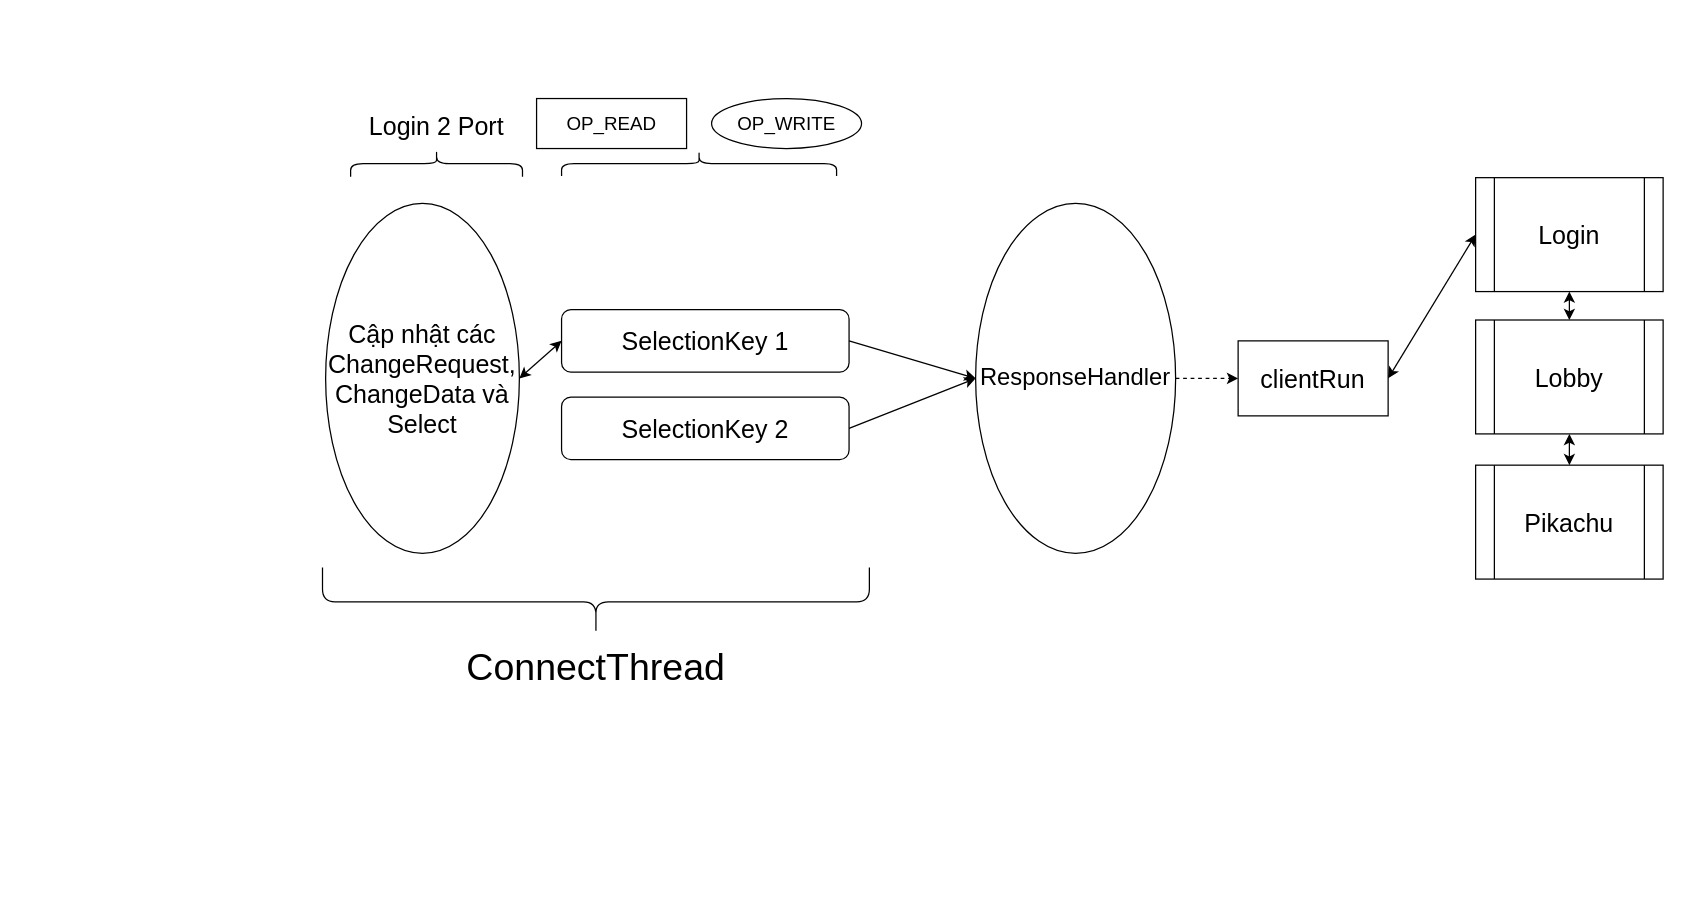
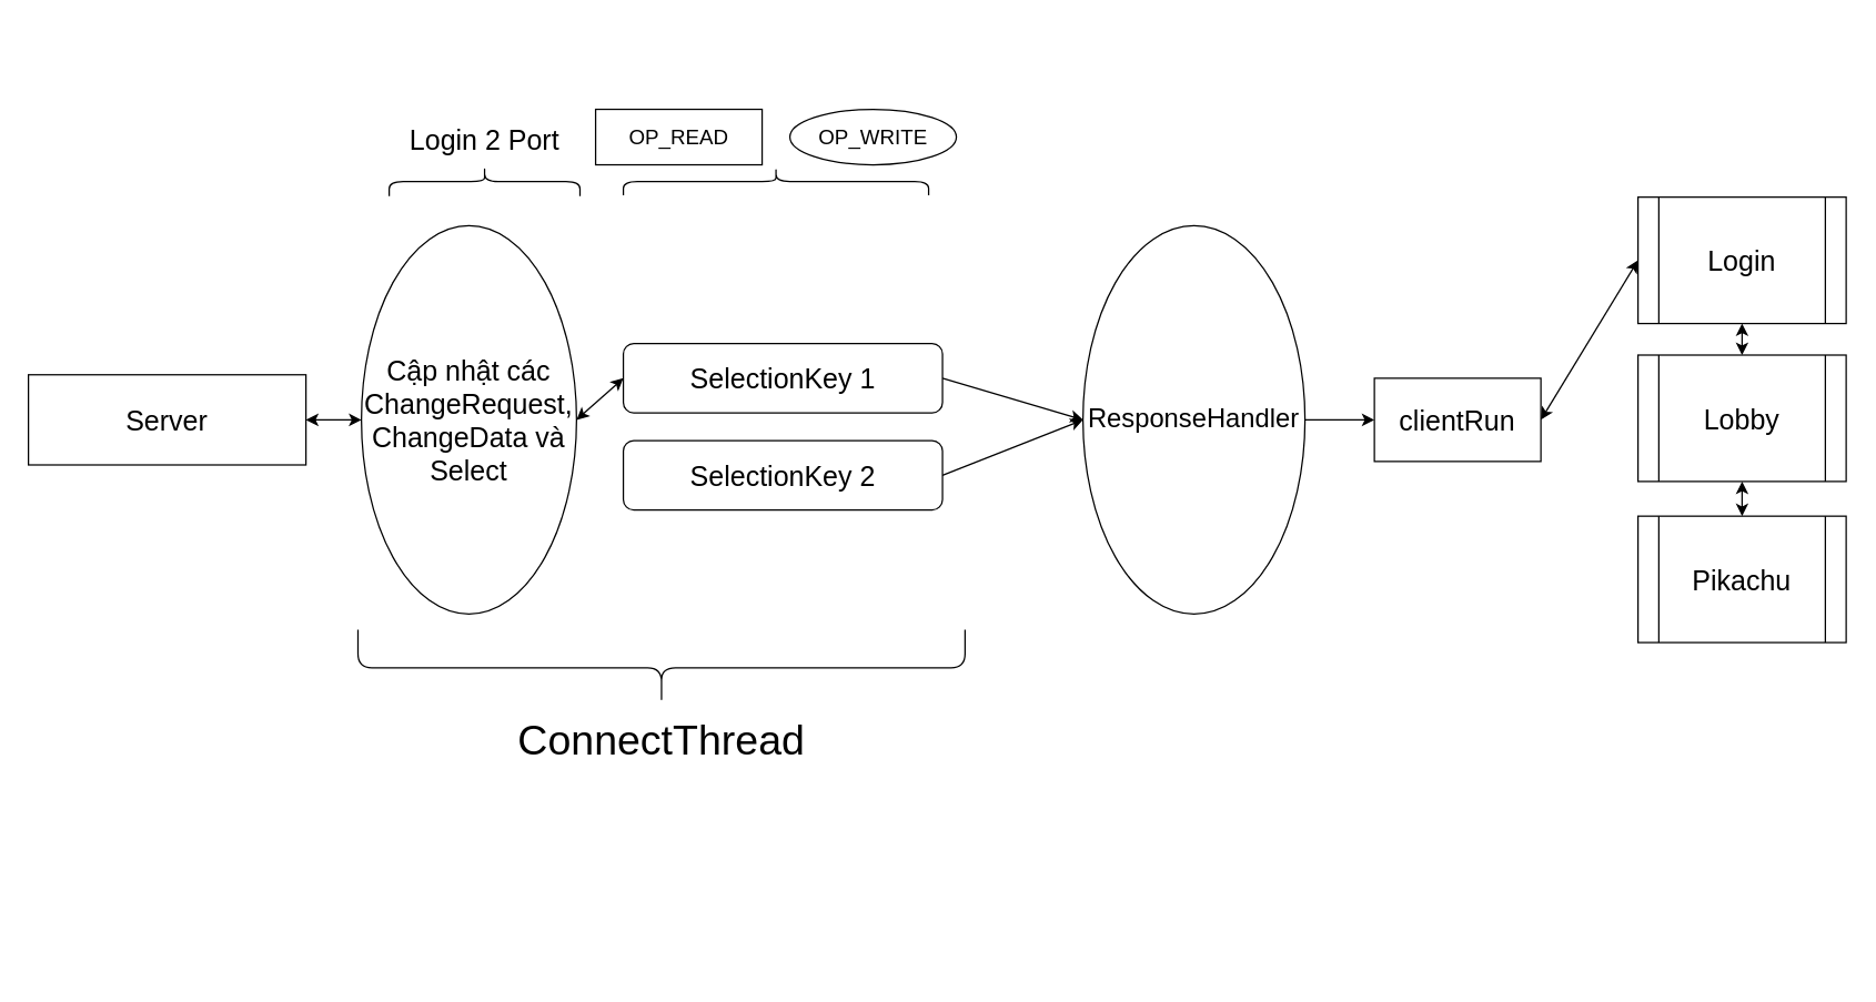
  <mxCell id="0" />
  <mxCell id="1" parent="0" />
  <mxCell id="2" value="Cập nhật các ChangeRequest, ChangeData và Select" style="ellipse;whiteSpace=wrap;html=1;fontSize=20;labelPosition=center;verticalLabelPosition=middle;align=center;verticalAlign=middle;" vertex="1" parent="1"><mxGeometry x="260" y="162" width="155" height="280" as="geometry" /></mxCell>
+ <mxCell id="3" value="Server" style="rounded=0;whiteSpace=wrap;html=1;fontSize=20;labelPosition=center;verticalLabelPosition=middle;align=center;verticalAlign=middle;" vertex="1" parent="1"><mxGeometry x="20" y="269.5" width="200" height="65" as="geometry" /></mxCell>
  <mxCell id="4" value="SelectionKey 1" style="rounded=1;whiteSpace=wrap;html=1;fontSize=20;labelPosition=center;verticalLabelPosition=middle;align=center;verticalAlign=middle;" vertex="1" parent="1"><mxGeometry x="448.75" y="247" width="230" height="50" as="geometry" /></mxCell>
  <mxCell id="5" value="&lt;span style=&quot;font-size: 20px;&quot;&gt;SelectionKey 2&lt;/span&gt;" style="rounded=1;whiteSpace=wrap;html=1;fontSize=20;labelPosition=center;verticalLabelPosition=middle;align=center;verticalAlign=middle;" vertex="1" parent="1"><mxGeometry x="448.75" y="317" width="230" height="50" as="geometry" /></mxCell>
  <mxCell id="6" value="" style="endArrow=classic;startArrow=classic;html=1;exitX=1;exitY=0.5;exitDx=0;exitDy=0;entryX=0;entryY=0.5;entryDx=0;entryDy=0;fontSize=20;labelPosition=center;verticalLabelPosition=middle;align=center;verticalAlign=middle;" edge="1" parent="1" source="2" target="4"><mxGeometry width="50" height="50" relative="1" as="geometry"><mxPoint x="405" y="192" as="sourcePoint" /><mxPoint x="455" y="142" as="targetPoint" /></mxGeometry></mxCell>
+ <mxCell id="7" value="" style="endArrow=classic;startArrow=classic;html=1;exitX=1;exitY=0.5;exitDx=0;exitDy=0;entryX=0;entryY=0.5;entryDx=0;entryDy=0;fontSize=20;labelPosition=center;verticalLabelPosition=middle;align=center;verticalAlign=middle;" edge="1" parent="1" source="3" target="2"><mxGeometry width="50" height="50" relative="1" as="geometry"><mxPoint x="-47.5" y="322" as="sourcePoint" /><mxPoint x="102.5" y="287" as="targetPoint" /></mxGeometry></mxCell>
  <mxCell id="8" value="" style="shape=curlyBracket;whiteSpace=wrap;html=1;rounded=1;rotation=90;fontSize=15;labelPosition=center;verticalLabelPosition=middle;align=center;verticalAlign=middle;" vertex="1" parent="1"><mxGeometry x="548.76" y="20.13" width="20" height="220" as="geometry" /></mxCell>
  <mxCell id="9" value="OP_READ" style="rounded=0;whiteSpace=wrap;html=1;fontSize=15;labelPosition=center;verticalLabelPosition=middle;align=center;verticalAlign=middle;" vertex="1" parent="1"><mxGeometry x="428.76" y="78.13" width="120" height="40" as="geometry" /></mxCell>
  <mxCell id="10" value="OP_WRITE" style="ellipse;whiteSpace=wrap;html=1;fontSize=15;labelPosition=center;verticalLabelPosition=middle;align=center;verticalAlign=middle;" vertex="1" parent="1"><mxGeometry x="568.76" y="78.13" width="120" height="40" as="geometry" /></mxCell>
  <mxCell id="11" value="" style="shape=curlyBracket;whiteSpace=wrap;html=1;rounded=1;rotation=-90;" vertex="1" parent="1"><mxGeometry x="448.75" y="262" width="55" height="437.5" as="geometry" /></mxCell>
  <mxCell id="12" value="ConnectThread" style="text;html=1;strokeColor=none;fillColor=none;align=center;verticalAlign=middle;whiteSpace=wrap;rounded=0;fontSize=30;" vertex="1" parent="1"><mxGeometry x="353.75" y="523.25" width="245" height="20" as="geometry" /></mxCell>
  <mxCell id="13" value="" style="shape=curlyBracket;whiteSpace=wrap;html=1;rounded=1;fontSize=20;rotation=90;" vertex="1" parent="1"><mxGeometry x="338.13" y="61.38" width="21.25" height="137.5" as="geometry" /></mxCell>
  <mxCell id="14" value="Login 2 Port" style="text;html=1;strokeColor=none;fillColor=none;align=center;verticalAlign=middle;whiteSpace=wrap;rounded=0;fontSize=20;" vertex="1" parent="1"><mxGeometry x="268.76" y="90" width="160" height="20" as="geometry" /></mxCell>
  <mxCell id="15" value="ResponseHandler" style="ellipse;whiteSpace=wrap;html=1;fontSize=19;" vertex="1" parent="1"><mxGeometry x="780" y="162" width="160" height="280" as="geometry" /></mxCell>
  <mxCell id="16" value="" style="endArrow=classic;html=1;exitX=1;exitY=0.5;exitDx=0;exitDy=0;entryX=0;entryY=0.5;entryDx=0;entryDy=0;" edge="1" parent="1" source="4" target="15"><mxGeometry width="50" height="50" relative="1" as="geometry"><mxPoint x="640" y="222" as="sourcePoint" /><mxPoint x="690" y="172" as="targetPoint" /></mxGeometry></mxCell>
  <mxCell id="17" value="" style="endArrow=classic;html=1;exitX=1;exitY=0.5;exitDx=0;exitDy=0;entryX=0;entryY=0.5;entryDx=0;entryDy=0;" edge="1" parent="1" source="5" target="15"><mxGeometry width="50" height="50" relative="1" as="geometry"><mxPoint x="590" y="202" as="sourcePoint" /><mxPoint x="640" y="152" as="targetPoint" /></mxGeometry></mxCell>
  <mxCell id="18" value="clientRun" style="rounded=0;whiteSpace=wrap;html=1;fontSize=20;" vertex="1" parent="1"><mxGeometry x="990" y="272" width="120" height="60" as="geometry" /></mxCell>
- <mxCell id="19" value="" style="endArrow=classic;html=1;fontSize=19;exitX=1;exitY=0.5;exitDx=0;exitDy=0;entryX=0;entryY=0.5;entryDx=0;entryDy=0;dashed=1;" edge="1" parent="1" source="15" target="18"><mxGeometry width="50" height="50" relative="1" as="geometry"><mxPoint x="980" y="152" as="sourcePoint" /><mxPoint x="1030" y="102" as="targetPoint" /></mxGeometry></mxCell>
+ <mxCell id="19" value="" style="endArrow=classic;html=1;fontSize=19;exitX=1;exitY=0.5;exitDx=0;exitDy=0;entryX=0;entryY=0.5;entryDx=0;entryDy=0;" edge="1" parent="1" source="15" target="18"><mxGeometry width="50" height="50" relative="1" as="geometry"><mxPoint x="980" y="152" as="sourcePoint" /><mxPoint x="1030" y="102" as="targetPoint" /></mxGeometry></mxCell>
  <mxCell id="20" value="Login" style="shape=process;whiteSpace=wrap;html=1;backgroundOutline=1;fontSize=20;" vertex="1" parent="1"><mxGeometry x="1180" y="141.43" width="150" height="91.13" as="geometry" /></mxCell>
  <mxCell id="21" value="Lobby" style="shape=process;whiteSpace=wrap;html=1;backgroundOutline=1;fontSize=20;" vertex="1" parent="1"><mxGeometry x="1180" y="255.3" width="150" height="91.13" as="geometry" /></mxCell>
  <mxCell id="22" value="Pikachu" style="shape=process;whiteSpace=wrap;html=1;backgroundOutline=1;fontSize=20;" vertex="1" parent="1"><mxGeometry x="1180" y="371.43" width="150" height="91.13" as="geometry" /></mxCell>
  <mxCell id="23" value="" style="endArrow=classic;startArrow=classic;html=1;fontSize=20;entryX=0;entryY=0.5;entryDx=0;entryDy=0;exitX=1;exitY=0.5;exitDx=0;exitDy=0;" edge="1" parent="1" source="18" target="20"><mxGeometry width="50" height="50" relative="1" as="geometry"><mxPoint x="1050" y="182" as="sourcePoint" /><mxPoint x="1100" y="132" as="targetPoint" /></mxGeometry></mxCell>
  <mxCell id="24" value="" style="endArrow=classic;startArrow=classic;html=1;fontSize=20;exitX=0.5;exitY=0;exitDx=0;exitDy=0;entryX=0.5;entryY=1;entryDx=0;entryDy=0;" edge="1" parent="1" source="21" target="20"><mxGeometry width="50" height="50" relative="1" as="geometry"><mxPoint x="980" y="112" as="sourcePoint" /><mxPoint x="1030" y="62" as="targetPoint" /></mxGeometry></mxCell>
  <mxCell id="25" value="" style="endArrow=classic;startArrow=classic;html=1;fontSize=20;entryX=0.5;entryY=1;entryDx=0;entryDy=0;exitX=0.5;exitY=0;exitDx=0;exitDy=0;" edge="1" parent="1" source="22" target="21"><mxGeometry width="50" height="50" relative="1" as="geometry"><mxPoint x="1140" y="332" as="sourcePoint" /><mxPoint x="1210" y="216.995" as="targetPoint" /></mxGeometry></mxCell>
